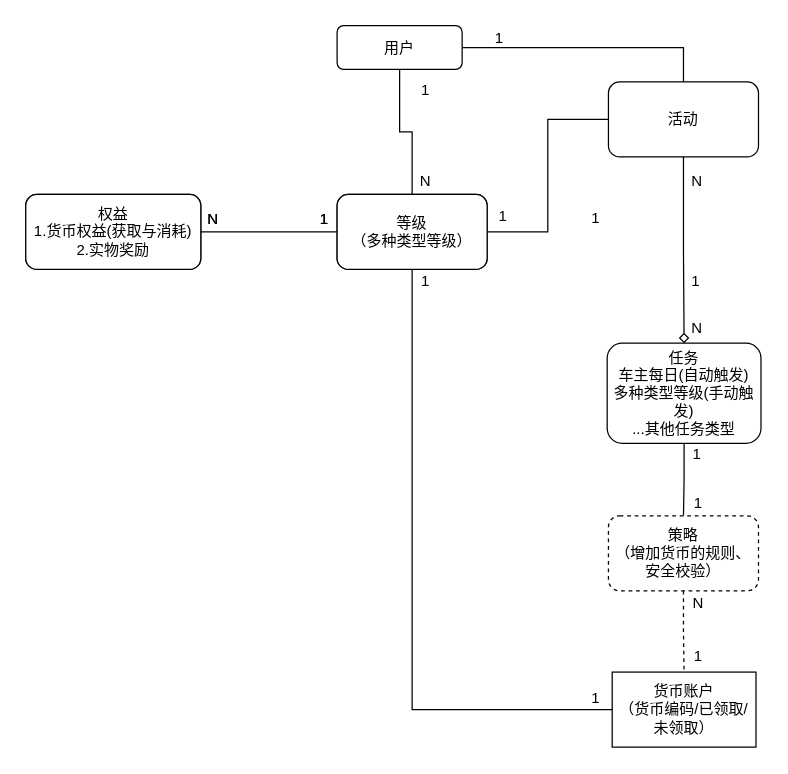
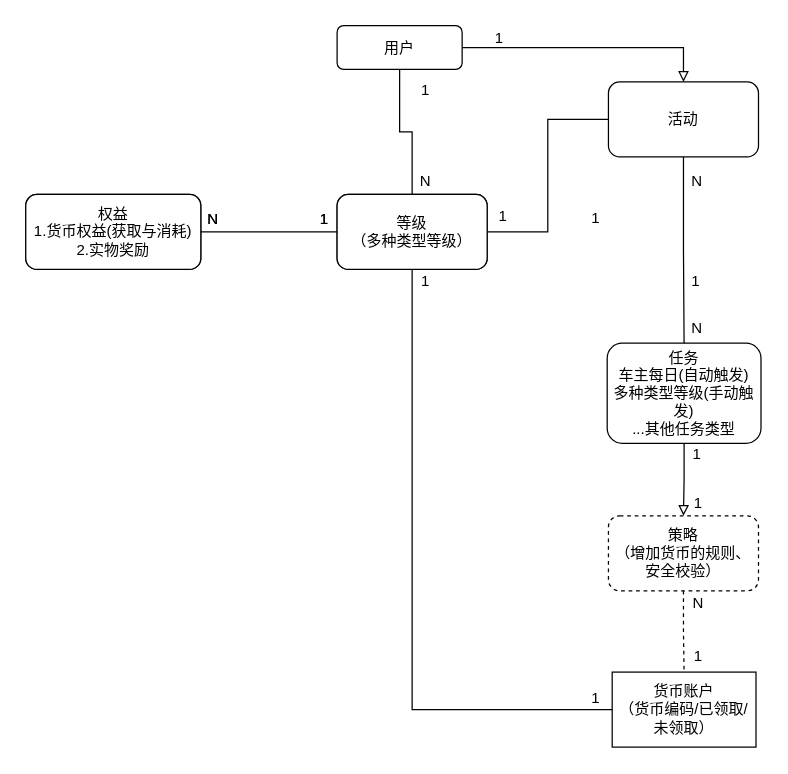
  <mxCell id="0" />
  <mxCell id="1" parent="0" />
  <mxCell id="2" value="货币账户&lt;br&gt;&lt;span style=&quot;text-align: left&quot;&gt;（货币编码/已领取/未领取）&lt;/span&gt;" style="whiteSpace=wrap;html=1;rounded=0;" parent="1" vertex="1"><mxGeometry x="489" y="537" width="115" height="60" as="geometry" /></mxCell>
  <mxCell id="3" value="等级&lt;br&gt;（多种类型等级）" style="rounded=1;whiteSpace=wrap;html=1;" parent="1" vertex="1"><mxGeometry x="269" y="155" width="120" height="60" as="geometry" /></mxCell>
- <mxCell id="4" style="rounded=0;orthogonalLoop=1;jettySize=auto;html=1;exitX=0.5;exitY=1;exitDx=0;exitDy=0;entryX=0.5;entryY=0;entryDx=0;entryDy=0;edgeStyle=orthogonalEdgeStyle;endArrow=none;endFill=0;" parent="1" source="5" target="7" edge="1"><mxGeometry relative="1" as="geometry"><mxPoint x="544" y="414" as="targetPoint" /></mxGeometry></mxCell>
+ <mxCell id="4" style="rounded=0;orthogonalLoop=1;jettySize=auto;html=1;exitX=0.5;exitY=1;exitDx=0;exitDy=0;entryX=0.5;entryY=0;entryDx=0;entryDy=0;edgeStyle=orthogonalEdgeStyle;endArrow=block;endFill=0;" parent="1" source="5" target="7" edge="1"><mxGeometry relative="1" as="geometry"><mxPoint x="544" y="414" as="targetPoint" /></mxGeometry></mxCell>
  <mxCell id="5" value="任务&lt;br&gt;车主每日(自动触发)&lt;br&gt;多种类型等级(手动触发)&lt;br&gt;...其他任务类型" style="rounded=1;whiteSpace=wrap;html=1;" parent="1" vertex="1"><mxGeometry x="485" y="274" width="123" height="80" as="geometry" /></mxCell>
  <mxCell id="6" style="rounded=0;orthogonalLoop=1;jettySize=auto;html=1;exitX=0.5;exitY=1;exitDx=0;exitDy=0;entryX=0.5;entryY=0;entryDx=0;entryDy=0;edgeStyle=orthogonalEdgeStyle;endArrow=none;endFill=0;dashed=1;" parent="1" source="7" target="2" edge="1"><mxGeometry relative="1" as="geometry" /></mxCell>
  <mxCell id="7" value="策略&lt;br&gt;（增加货币的规则、安全校验）" style="rounded=1;whiteSpace=wrap;html=1;dashed=1;" parent="1" vertex="1"><mxGeometry x="486" y="412" width="120" height="60" as="geometry" /></mxCell>
- <mxCell id="8" style="rounded=0;orthogonalLoop=1;jettySize=auto;html=1;exitX=0.5;exitY=1;exitDx=0;exitDy=0;entryX=0.5;entryY=0;entryDx=0;entryDy=0;edgeStyle=orthogonalEdgeStyle;endArrow=diamond;endFill=0;" parent="1" source="9" target="5" edge="1"><mxGeometry relative="1" as="geometry" /></mxCell>
+ <mxCell id="8" style="rounded=0;orthogonalLoop=1;jettySize=auto;html=1;exitX=0.5;exitY=1;exitDx=0;exitDy=0;entryX=0.5;entryY=0;entryDx=0;entryDy=0;edgeStyle=orthogonalEdgeStyle;endArrow=none;endFill=0;" parent="1" source="9" target="5" edge="1"><mxGeometry relative="1" as="geometry" /></mxCell>
  <mxCell id="9" value="活动" style="rounded=1;whiteSpace=wrap;html=1;" parent="1" vertex="1"><mxGeometry x="486" y="65" width="120" height="60" as="geometry" /></mxCell>
  <mxCell id="10" value="权益&lt;br&gt;1.货币权益(获取与消耗)&lt;br&gt;2.实物奖励&lt;br&gt;" style="rounded=1;whiteSpace=wrap;html=1;" parent="1" vertex="1"><mxGeometry x="20" y="155" width="140" height="60" as="geometry" /></mxCell>
  <mxCell id="11" value="1" style="text;html=1;strokeColor=none;fillColor=none;align=center;verticalAlign=middle;whiteSpace=wrap;rounded=0;" parent="1" vertex="1"><mxGeometry x="249" y="165" width="20" height="20" as="geometry" /></mxCell>
  <mxCell id="12" value="N" style="text;html=1;strokeColor=none;fillColor=none;align=center;verticalAlign=middle;whiteSpace=wrap;rounded=0;" parent="1" vertex="1"><mxGeometry x="160" y="165" width="20" height="20" as="geometry" /></mxCell>
  <mxCell id="13" value="1" style="text;html=1;strokeColor=none;fillColor=none;align=center;verticalAlign=middle;whiteSpace=wrap;rounded=0;" parent="1" vertex="1"><mxGeometry x="466" y="164" width="20" height="20" as="geometry" /></mxCell>
  <mxCell id="14" value="N" style="text;html=1;strokeColor=none;fillColor=none;align=center;verticalAlign=middle;whiteSpace=wrap;rounded=0;" parent="1" vertex="1"><mxGeometry x="548" y="472" width="20" height="20" as="geometry" /></mxCell>
  <mxCell id="15" value="1" style="text;html=1;strokeColor=none;fillColor=none;align=center;verticalAlign=middle;whiteSpace=wrap;rounded=0;" parent="1" vertex="1"><mxGeometry x="548" y="515" width="20" height="20" as="geometry" /></mxCell>
  <mxCell id="16" value="1" style="text;html=1;strokeColor=none;fillColor=none;align=center;verticalAlign=middle;whiteSpace=wrap;rounded=0;" parent="1" vertex="1"><mxGeometry x="548" y="392" width="20" height="20" as="geometry" /></mxCell>
  <mxCell id="17" value="1" style="text;html=1;strokeColor=none;fillColor=none;align=center;verticalAlign=middle;whiteSpace=wrap;rounded=0;" parent="1" vertex="1"><mxGeometry x="547" y="353" width="20" height="20" as="geometry" /></mxCell>
  <mxCell id="18" value="1" style="text;html=1;strokeColor=none;fillColor=none;align=center;verticalAlign=middle;whiteSpace=wrap;rounded=0;" parent="1" vertex="1"><mxGeometry x="546" y="215" width="20" height="20" as="geometry" /></mxCell>
  <mxCell id="19" value="N" style="text;html=1;strokeColor=none;fillColor=none;align=center;verticalAlign=middle;whiteSpace=wrap;rounded=0;" parent="1" vertex="1"><mxGeometry x="547" y="252" width="20" height="20" as="geometry" /></mxCell>
  <mxCell id="20" style="rounded=0;orthogonalLoop=1;jettySize=auto;html=1;exitX=1;exitY=0.5;exitDx=0;exitDy=0;entryX=0;entryY=0.5;entryDx=0;entryDy=0;edgeStyle=orthogonalEdgeStyle;endArrow=none;endFill=0;" parent="1" source="22" target="9" edge="1"><mxGeometry relative="1" as="geometry" /></mxCell>
  <mxCell id="21" style="edgeStyle=orthogonalEdgeStyle;rounded=0;orthogonalLoop=1;jettySize=auto;html=1;exitX=0.5;exitY=1;exitDx=0;exitDy=0;entryX=0;entryY=0.5;entryDx=0;entryDy=0;endArrow=none;endFill=0;" edge="1" parent="1" source="22" target="2"><mxGeometry relative="1" as="geometry" /></mxCell>
  <mxCell id="22" value="等级&lt;br&gt;（多种类型等级）" style="rounded=1;whiteSpace=wrap;html=1;" parent="1" vertex="1"><mxGeometry x="269" y="155" width="120" height="60" as="geometry" /></mxCell>
  <mxCell id="23" value="权益&lt;br&gt;1.货币权益(获取与消耗)&lt;br&gt;2.实物奖励&lt;br&gt;" style="rounded=1;whiteSpace=wrap;html=1;" parent="1" vertex="1"><mxGeometry x="20" y="155" width="140" height="60" as="geometry" /></mxCell>
  <mxCell id="24" value="1" style="text;html=1;strokeColor=none;fillColor=none;align=center;verticalAlign=middle;whiteSpace=wrap;rounded=0;" parent="1" vertex="1"><mxGeometry x="249" y="165" width="20" height="20" as="geometry" /></mxCell>
  <mxCell id="25" style="edgeStyle=orthogonalEdgeStyle;rounded=0;orthogonalLoop=1;jettySize=auto;html=1;exitX=0;exitY=1;exitDx=0;exitDy=0;entryX=0;entryY=0.5;entryDx=0;entryDy=0;endArrow=none;endFill=0;" parent="1" source="26" target="22" edge="1"><mxGeometry relative="1" as="geometry"><Array as="points"><mxPoint x="210" y="185" /><mxPoint x="210" y="185" /></Array></mxGeometry></mxCell>
  <mxCell id="26" value="N" style="text;html=1;strokeColor=none;fillColor=none;align=center;verticalAlign=middle;whiteSpace=wrap;rounded=0;" parent="1" vertex="1"><mxGeometry x="160" y="165" width="20" height="20" as="geometry" /></mxCell>
  <mxCell id="27" value="1" style="text;html=1;strokeColor=none;fillColor=none;align=center;verticalAlign=middle;whiteSpace=wrap;rounded=0;" parent="1" vertex="1"><mxGeometry x="392" y="163" width="20" height="20" as="geometry" /></mxCell>
  <mxCell id="28" value="" style="rounded=0;orthogonalLoop=1;jettySize=auto;html=1;edgeStyle=orthogonalEdgeStyle;endArrow=none;endFill=0;" parent="1" source="30" target="22" edge="1"><mxGeometry relative="1" as="geometry" /></mxCell>
- <mxCell id="29" style="edgeStyle=orthogonalEdgeStyle;rounded=0;orthogonalLoop=1;jettySize=auto;html=1;exitX=1;exitY=0.5;exitDx=0;exitDy=0;entryX=0.5;entryY=0;entryDx=0;entryDy=0;endArrow=none;endFill=0;" parent="1" source="30" target="9" edge="1"><mxGeometry relative="1" as="geometry" /></mxCell>
+ <mxCell id="29" style="edgeStyle=orthogonalEdgeStyle;rounded=0;orthogonalLoop=1;jettySize=auto;html=1;exitX=1;exitY=0.5;exitDx=0;exitDy=0;entryX=0.5;entryY=0;entryDx=0;entryDy=0;endArrow=block;endFill=0;" parent="1" source="30" target="9" edge="1"><mxGeometry relative="1" as="geometry" /></mxCell>
  <mxCell id="30" value="用户" style="rounded=1;whiteSpace=wrap;html=1;" parent="1" vertex="1"><mxGeometry x="269" y="20" width="100" height="35" as="geometry" /></mxCell>
  <mxCell id="31" value="N" style="text;html=1;strokeColor=none;fillColor=none;align=center;verticalAlign=middle;whiteSpace=wrap;rounded=0;" parent="1" vertex="1"><mxGeometry x="330" y="135" width="20" height="20" as="geometry" /></mxCell>
  <mxCell id="32" value="1" style="text;html=1;strokeColor=none;fillColor=none;align=center;verticalAlign=middle;whiteSpace=wrap;rounded=0;" parent="1" vertex="1"><mxGeometry x="330" y="62" width="20" height="20" as="geometry" /></mxCell>
  <mxCell id="33" value="1" style="text;html=1;strokeColor=none;fillColor=none;align=center;verticalAlign=middle;whiteSpace=wrap;rounded=0;" parent="1" vertex="1"><mxGeometry x="389" y="20" width="20" height="20" as="geometry" /></mxCell>
  <mxCell id="34" value="N" style="text;html=1;strokeColor=none;fillColor=none;align=center;verticalAlign=middle;whiteSpace=wrap;rounded=0;" parent="1" vertex="1"><mxGeometry x="547" y="135" width="20" height="20" as="geometry" /></mxCell>
  <mxCell id="35" value="1" style="text;html=1;strokeColor=none;fillColor=none;align=center;verticalAlign=middle;whiteSpace=wrap;rounded=0;" vertex="1" parent="1"><mxGeometry x="330" y="215" width="20" height="20" as="geometry" /></mxCell>
  <mxCell id="36" value="1" style="text;html=1;strokeColor=none;fillColor=none;align=center;verticalAlign=middle;whiteSpace=wrap;rounded=0;" vertex="1" parent="1"><mxGeometry x="466" y="548" width="20" height="20" as="geometry" /></mxCell>
